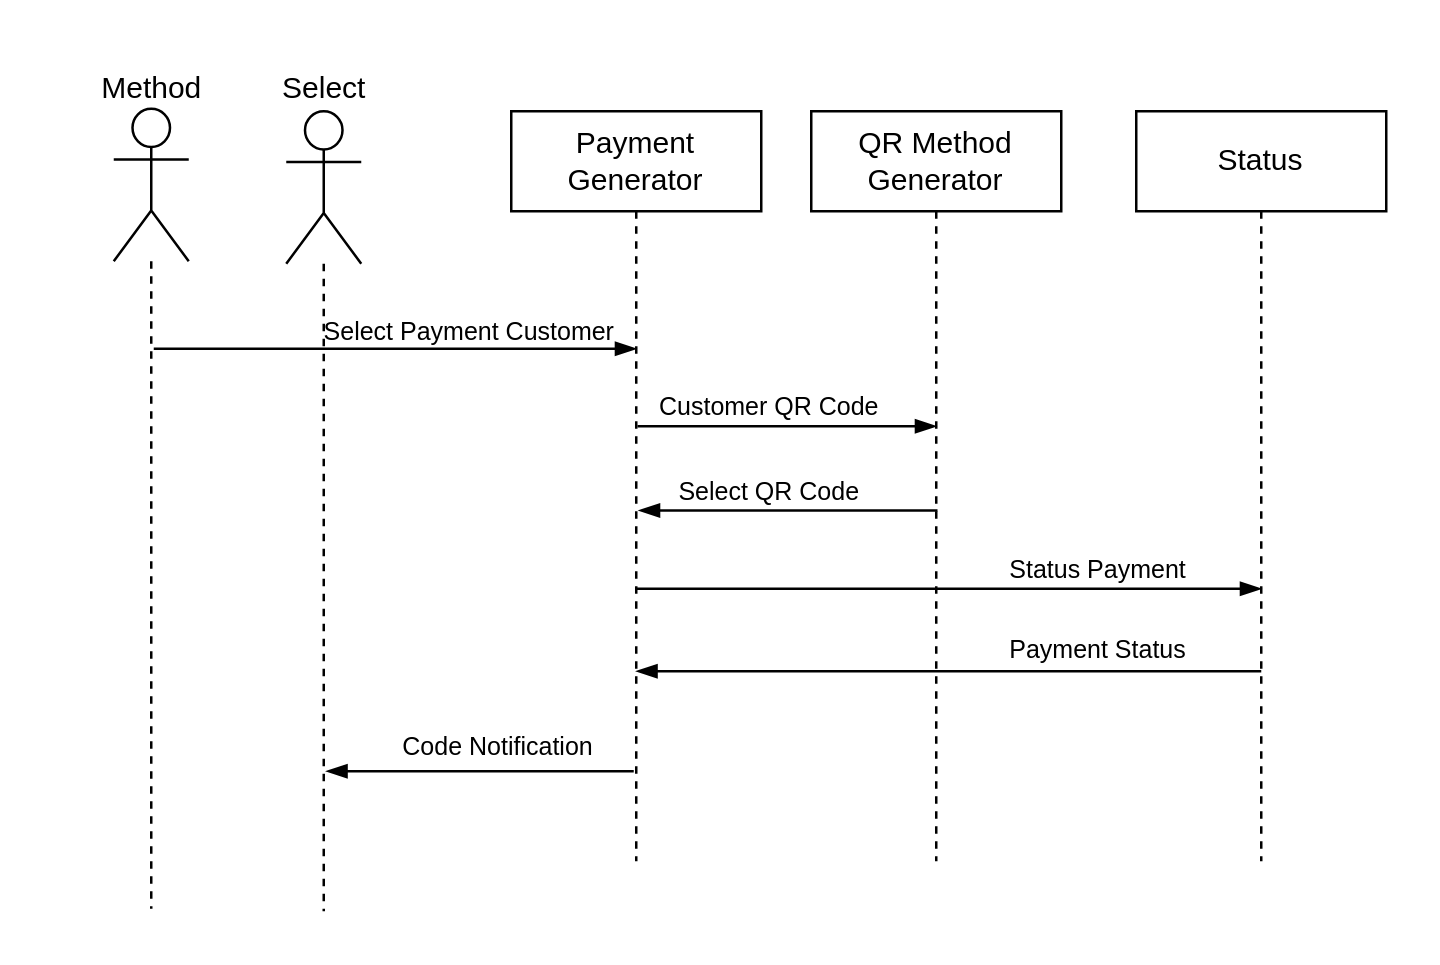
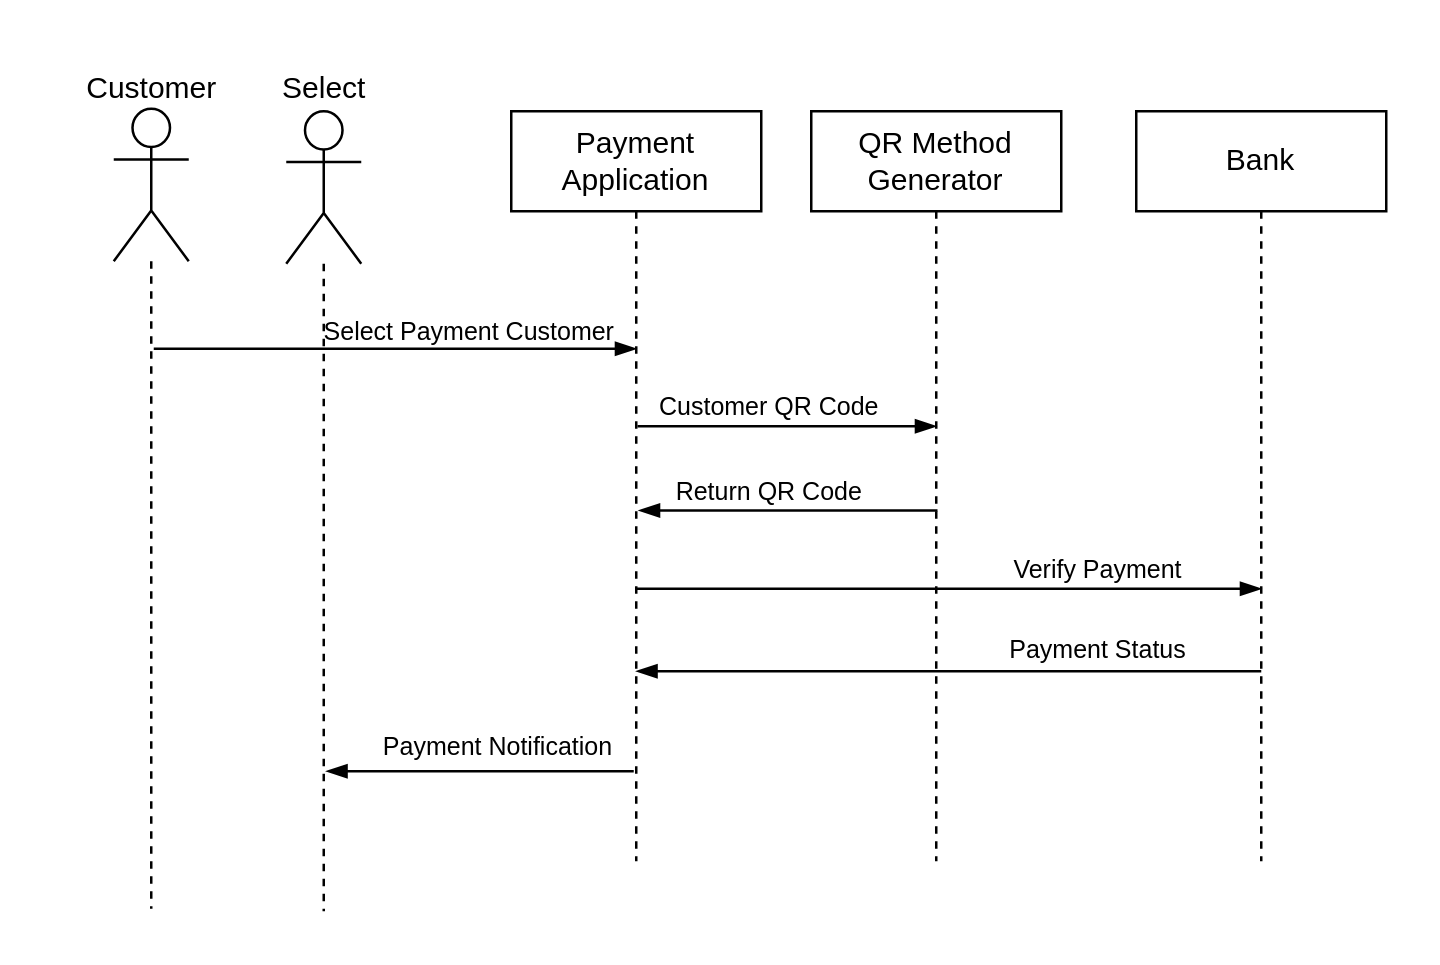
  <mxCell id="0" />
  <mxCell id="1" parent="0" />
  <mxCell id="2" value="" style="shape=umlLifeline;perimeter=lifelinePerimeter;whiteSpace=wrap;html=1;container=1;dropTarget=0;collapsible=0;recursiveResize=0;outlineConnect=0;portConstraint=eastwest;newEdgeStyle={&quot;curved&quot;:0,&quot;rounded&quot;:0};participant=umlActor;size=61;" vertex="1" parent="1"><mxGeometry x="45" y="43" width="30" height="320" as="geometry" /></mxCell>
  <mxCell id="3" value="" style="shape=umlLifeline;perimeter=lifelinePerimeter;whiteSpace=wrap;html=1;container=1;dropTarget=0;collapsible=0;recursiveResize=0;outlineConnect=0;portConstraint=eastwest;newEdgeStyle={&quot;curved&quot;:0,&quot;rounded&quot;:0};participant=umlActor;size=61;" vertex="1" parent="1"><mxGeometry x="114" y="44" width="30" height="320" as="geometry" /></mxCell>
- <mxCell id="4" value="Payment Generator" style="shape=umlLifeline;perimeter=lifelinePerimeter;whiteSpace=wrap;html=1;container=1;dropTarget=0;collapsible=0;recursiveResize=0;outlineConnect=0;portConstraint=eastwest;newEdgeStyle={&quot;edgeStyle&quot;:&quot;elbowEdgeStyle&quot;,&quot;elbow&quot;:&quot;vertical&quot;,&quot;curved&quot;:0,&quot;rounded&quot;:0};" vertex="1" parent="1"><mxGeometry x="204" y="44" width="100" height="300" as="geometry" /></mxCell>
+ <mxCell id="4" value="Payment Application" style="shape=umlLifeline;perimeter=lifelinePerimeter;whiteSpace=wrap;html=1;container=1;dropTarget=0;collapsible=0;recursiveResize=0;outlineConnect=0;portConstraint=eastwest;newEdgeStyle={&quot;edgeStyle&quot;:&quot;elbowEdgeStyle&quot;,&quot;elbow&quot;:&quot;vertical&quot;,&quot;curved&quot;:0,&quot;rounded&quot;:0};" vertex="1" parent="1"><mxGeometry x="204" y="44" width="100" height="300" as="geometry" /></mxCell>
  <mxCell id="5" value="QR Method Generator" style="shape=umlLifeline;perimeter=lifelinePerimeter;whiteSpace=wrap;html=1;container=1;dropTarget=0;collapsible=0;recursiveResize=0;outlineConnect=0;portConstraint=eastwest;newEdgeStyle={&quot;edgeStyle&quot;:&quot;elbowEdgeStyle&quot;,&quot;elbow&quot;:&quot;vertical&quot;,&quot;curved&quot;:0,&quot;rounded&quot;:0};" vertex="1" parent="1"><mxGeometry x="324" y="44" width="100" height="300" as="geometry" /></mxCell>
- <mxCell id="6" value="Status" style="shape=umlLifeline;perimeter=lifelinePerimeter;whiteSpace=wrap;html=1;container=1;dropTarget=0;collapsible=0;recursiveResize=0;outlineConnect=0;portConstraint=eastwest;newEdgeStyle={&quot;curved&quot;:0,&quot;rounded&quot;:0};" vertex="1" parent="1"><mxGeometry x="454" y="44" width="100" height="300" as="geometry" /></mxCell>
+ <mxCell id="6" value="Bank" style="shape=umlLifeline;perimeter=lifelinePerimeter;whiteSpace=wrap;html=1;container=1;dropTarget=0;collapsible=0;recursiveResize=0;outlineConnect=0;portConstraint=eastwest;newEdgeStyle={&quot;curved&quot;:0,&quot;rounded&quot;:0};" vertex="1" parent="1"><mxGeometry x="454" y="44" width="100" height="300" as="geometry" /></mxCell>
  <mxCell id="7" value="" style="edgeStyle=elbowEdgeStyle;fontSize=12;html=1;endArrow=blockThin;endFill=1;rounded=0;" edge="1" parent="1"><mxGeometry width="160" relative="1" as="geometry"><mxPoint x="61" y="139" as="sourcePoint" /><mxPoint x="254" y="139" as="targetPoint" /></mxGeometry></mxCell>
  <mxCell id="8" value="Select Payment Customer" style="text;html=1;align=center;verticalAlign=middle;resizable=0;points=[];autosize=1;strokeColor=none;fillColor=none;fontSize=10;" vertex="1" parent="1"><mxGeometry x="122" y="117" width="130" height="30" as="geometry" /></mxCell>
- <mxCell id="9" value="Method" style="text;html=1;align=center;verticalAlign=middle;resizable=0;points=[];autosize=1;strokeColor=none;fillColor=none;" vertex="1" parent="1"><mxGeometry x="20" y="20" width="80" height="30" as="geometry" /></mxCell>
+ <mxCell id="9" value="Customer" style="text;html=1;align=center;verticalAlign=middle;resizable=0;points=[];autosize=1;strokeColor=none;fillColor=none;" vertex="1" parent="1"><mxGeometry x="20" y="20" width="80" height="30" as="geometry" /></mxCell>
  <mxCell id="10" value="Select" style="text;html=1;align=center;verticalAlign=middle;resizable=0;points=[];autosize=1;strokeColor=none;fillColor=none;" vertex="1" parent="1"><mxGeometry x="104" y="20" width="50" height="30" as="geometry" /></mxCell>
  <mxCell id="11" value="" style="edgeStyle=elbowEdgeStyle;fontSize=12;html=1;endArrow=blockThin;endFill=1;rounded=0;" edge="1" parent="1"><mxGeometry width="160" relative="1" as="geometry"><mxPoint x="254.5" y="170" as="sourcePoint" /><mxPoint x="374" y="170" as="targetPoint" /></mxGeometry></mxCell>
  <mxCell id="12" value="Customer QR Code" style="text;html=1;align=center;verticalAlign=middle;resizable=0;points=[];autosize=1;strokeColor=none;fillColor=none;fontSize=10;" vertex="1" parent="1"><mxGeometry x="252" y="147" width="110" height="30" as="geometry" /></mxCell>
  <mxCell id="13" value="" style="edgeStyle=elbowEdgeStyle;fontSize=12;html=1;endArrow=blockThin;endFill=1;rounded=0;" edge="1" parent="1"><mxGeometry width="160" relative="1" as="geometry"><mxPoint x="374.5" y="203.69" as="sourcePoint" /><mxPoint x="255" y="203.69" as="targetPoint" /></mxGeometry></mxCell>
- <mxCell id="14" value="Select QR Code" style="text;html=1;align=center;verticalAlign=middle;resizable=0;points=[];autosize=1;strokeColor=none;fillColor=none;fontSize=10;" vertex="1" parent="1"><mxGeometry x="257" y="181" width="100" height="30" as="geometry" /></mxCell>
+ <mxCell id="14" value="Return QR Code" style="text;html=1;align=center;verticalAlign=middle;resizable=0;points=[];autosize=1;strokeColor=none;fillColor=none;fontSize=10;" vertex="1" parent="1"><mxGeometry x="257" y="181" width="100" height="30" as="geometry" /></mxCell>
  <mxCell id="15" value="" style="edgeStyle=elbowEdgeStyle;fontSize=12;html=1;endArrow=blockThin;endFill=1;rounded=0;" edge="1" parent="1"><mxGeometry width="160" relative="1" as="geometry"><mxPoint x="254" y="235" as="sourcePoint" /><mxPoint x="504" y="235" as="targetPoint" /></mxGeometry></mxCell>
- <mxCell id="16" value="Status Payment" style="text;whiteSpace=wrap;fontSize=10;align=center;" vertex="1" parent="1"><mxGeometry x="384" y="215" width="110" height="40" as="geometry" /></mxCell>
+ <mxCell id="16" value="Verify Payment" style="text;whiteSpace=wrap;fontSize=10;align=center;" vertex="1" parent="1"><mxGeometry x="384" y="215" width="110" height="40" as="geometry" /></mxCell>
  <mxCell id="17" value="" style="edgeStyle=elbowEdgeStyle;fontSize=12;html=1;endArrow=blockThin;endFill=1;rounded=0;" edge="1" parent="1"><mxGeometry width="160" relative="1" as="geometry"><mxPoint x="504" y="268" as="sourcePoint" /><mxPoint x="254" y="268" as="targetPoint" /></mxGeometry></mxCell>
  <mxCell id="18" value="Payment Status" style="text;whiteSpace=wrap;fontSize=10;align=center;" vertex="1" parent="1"><mxGeometry x="384" y="247" width="110" height="40" as="geometry" /></mxCell>
- <mxCell id="19" value="&lt;span style=&quot;color: rgb(0, 0, 0); font-family: sans-serif; font-style: normal; font-variant-ligatures: normal; font-variant-caps: normal; font-weight: 400; letter-spacing: normal; orphans: 2; text-indent: 0px; text-transform: none; widows: 2; word-spacing: 0px; -webkit-text-stroke-width: 0px; white-space: nowrap; background-color: rgb(255, 255, 255); text-decoration-thickness: initial; text-decoration-style: initial; text-decoration-color: initial; float: none; display: inline !important;&quot;&gt;Code Notification&lt;/span&gt;" style="text;whiteSpace=wrap;html=1;fontSize=10;align=center;" vertex="1" parent="1"><mxGeometry x="124" y="286" width="150" height="40" as="geometry" /></mxCell>
+ <mxCell id="19" value="&lt;span style=&quot;color: rgb(0, 0, 0); font-family: sans-serif; font-style: normal; font-variant-ligatures: normal; font-variant-caps: normal; font-weight: 400; letter-spacing: normal; orphans: 2; text-indent: 0px; text-transform: none; widows: 2; word-spacing: 0px; -webkit-text-stroke-width: 0px; white-space: nowrap; background-color: rgb(255, 255, 255); text-decoration-thickness: initial; text-decoration-style: initial; text-decoration-color: initial; float: none; display: inline !important;&quot;&gt;Payment Notification&lt;/span&gt;" style="text;whiteSpace=wrap;html=1;fontSize=10;align=center;" vertex="1" parent="1"><mxGeometry x="124" y="286" width="150" height="40" as="geometry" /></mxCell>
  <mxCell id="20" value="" style="edgeStyle=elbowEdgeStyle;fontSize=12;html=1;endArrow=blockThin;endFill=1;rounded=0;" edge="1" parent="1"><mxGeometry width="160" relative="1" as="geometry"><mxPoint x="253" y="308" as="sourcePoint" /><mxPoint x="130" y="308" as="targetPoint" /></mxGeometry></mxCell>
